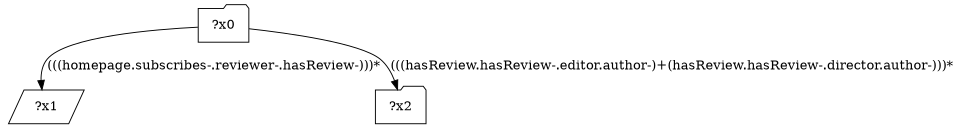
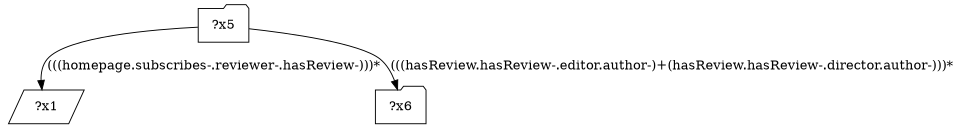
  digraph {
    node [shape=folder]
-   n1 [label="?x0"]
+   n1 [label="?x5"]
    n2 [label="?x1" shape=parallelogram]
-   n3 [label="?x2"]
+   n3 [label="?x6"]
    n1 -> n2 [label="(((homepage.subscribes-.reviewer-.hasReview-)))*"]
    n1 -> n3 [label="(((hasReview.hasReview-.editor.author-)+(hasReview.hasReview-.director.author-)))*"]
  }
